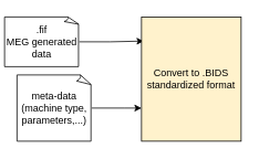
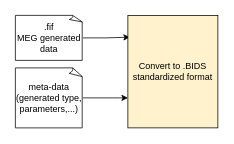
  <mxCell id="0" />
  <mxCell id="1" parent="0" />
  <mxCell id="2" value="" style="edgeStyle=orthogonalEdgeStyle;rounded=0;orthogonalLoop=1;jettySize=auto;html=1;entryX=0.022;entryY=0.194;entryDx=0;entryDy=0;entryPerimeter=0;" parent="1" source="3" edge="1" target="4"><mxGeometry relative="1" as="geometry"><mxPoint x="160" y="50" as="targetPoint" /></mxGeometry></mxCell>
- <mxCell id="3" value=".fif&lt;br&gt;MEG generated data" style="whiteSpace=wrap;html=1;shape=mxgraph.basic.document" parent="1" vertex="1"><mxGeometry x="5" y="20" width="90" height="60" as="geometry" /></mxCell>
+ <mxCell id="3" value=".fif&lt;br&gt;MEG generated data" style="whiteSpace=wrap;html=1;shape=mxgraph.basic.document" parent="1" vertex="1"><mxGeometry x="20" y="20" width="90" height="60" as="geometry" /></mxCell>
  <mxCell id="4" value="Convert to .BIDS standardized format" style="whiteSpace=wrap;html=1;fillColor=#fff2cc;" parent="1" vertex="1"><mxGeometry x="170" y="20" width="120" height="150" as="geometry" /></mxCell>
  <mxCell id="5" value="" style="edgeStyle=orthogonalEdgeStyle;rounded=0;orthogonalLoop=1;jettySize=auto;html=1;" edge="1" parent="1" source="6" target="4"><mxGeometry relative="1" as="geometry"><Array as="points"><mxPoint x="150" y="130" /><mxPoint x="150" y="130" /></Array></mxGeometry></mxCell>
- <mxCell id="6" value="meta-data&lt;br&gt;(machine type, parameters,...)" style="whiteSpace=wrap;html=1;shape=mxgraph.basic.document" vertex="1" parent="1"><mxGeometry x="20" y="90" width="90" height="80" as="geometry" /></mxCell>
+ <mxCell id="6" value="meta-data&lt;br&gt;(generated type, parameters,...)" style="whiteSpace=wrap;html=1;shape=mxgraph.basic.document" vertex="1" parent="1"><mxGeometry x="20" y="90" width="90" height="80" as="geometry" /></mxCell>
